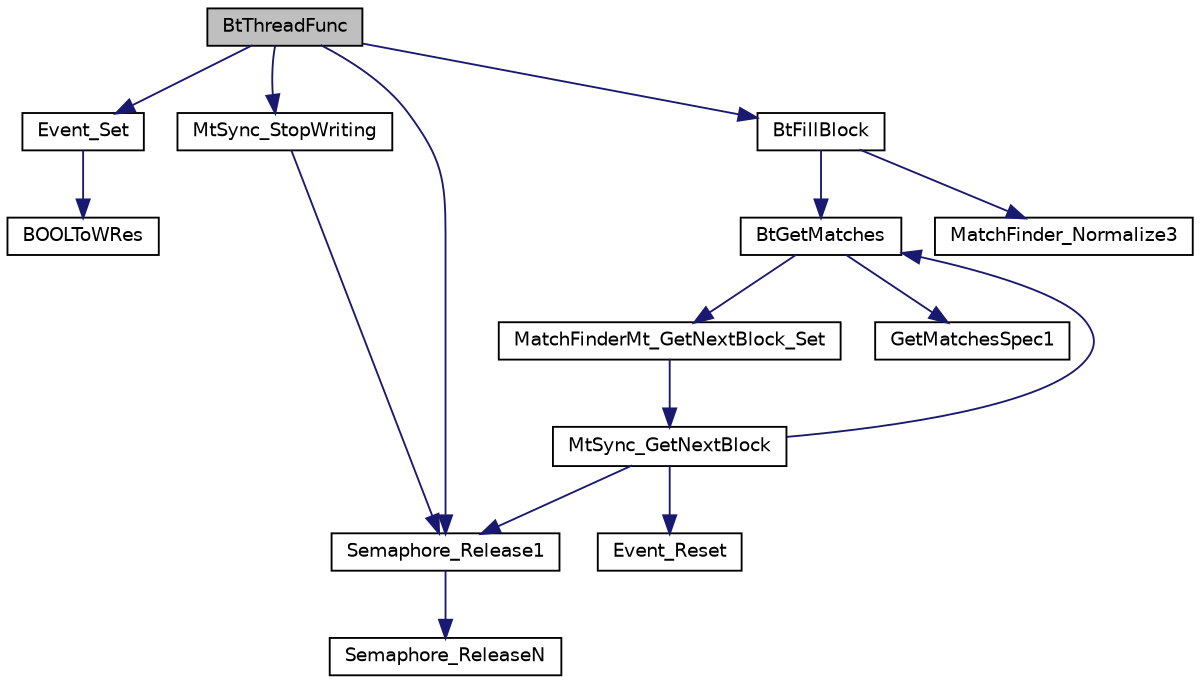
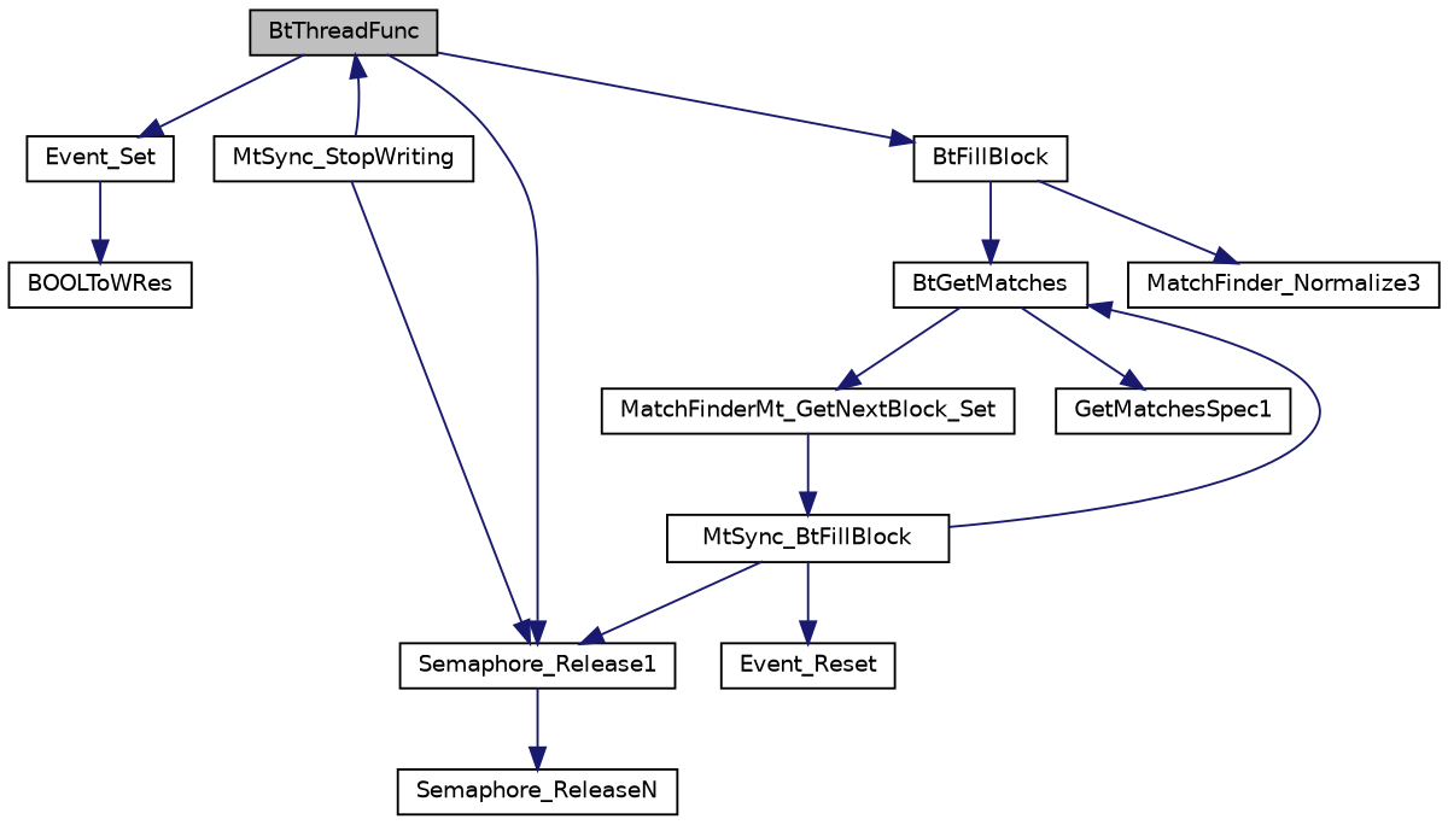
  digraph {
    rankdir=TB
    node [color=black fillcolor=white fontname=Helvetica fontsize=10 shape=record style=filled]
    edge [color=midnightblue fontname=Helvetica fontsize=10 labelfontname=Helvetica labelfontsize=10 style=solid]
    n1 [fillcolor=grey75 fontcolor=black height=0.2 label=BtThreadFunc width=0.4]
    n2 [height=0.2 label=Event_Set width=0.4]
    n3 [height=0.2 label=MtSync_StopWriting width=0.4]
    n4 [height=0.2 label=Semaphore_Release1 width=0.4]
    n5 [height=0.2 label=BtFillBlock width=0.4]
    n6 [height=0.2 label=BOOLToWRes width=0.4]
    n7 [height=0.2 label=Semaphore_ReleaseN width=0.4]
    n8 [height=0.2 label=BtGetMatches width=0.4]
    n9 [height=0.2 label=MatchFinder_Normalize3 width=0.4]
    n10 [height=0.2 label=MatchFinderMt_GetNextBlock_Set width=0.4]
    n11 [height=0.2 label=GetMatchesSpec1 width=0.4]
-   n12 [height=0.2 label=MtSync_GetNextBlock width=0.4]
+   n12 [height=0.2 label=MtSync_BtFillBlock width=0.4]
    n13 [height=0.2 label=Event_Reset width=0.4]
    n1 -> n2
-   n1 -> n3
+   n3 -> n1
    n1 -> n4
    n1 -> n5
    n2 -> n6
    n3 -> n4
    n4 -> n7
    n5 -> n8
    n5 -> n9
    n8 -> n10
    n8 -> n11
    n10 -> n12
    n12 -> n4
    n12 -> n8
    n12 -> n13
  }
